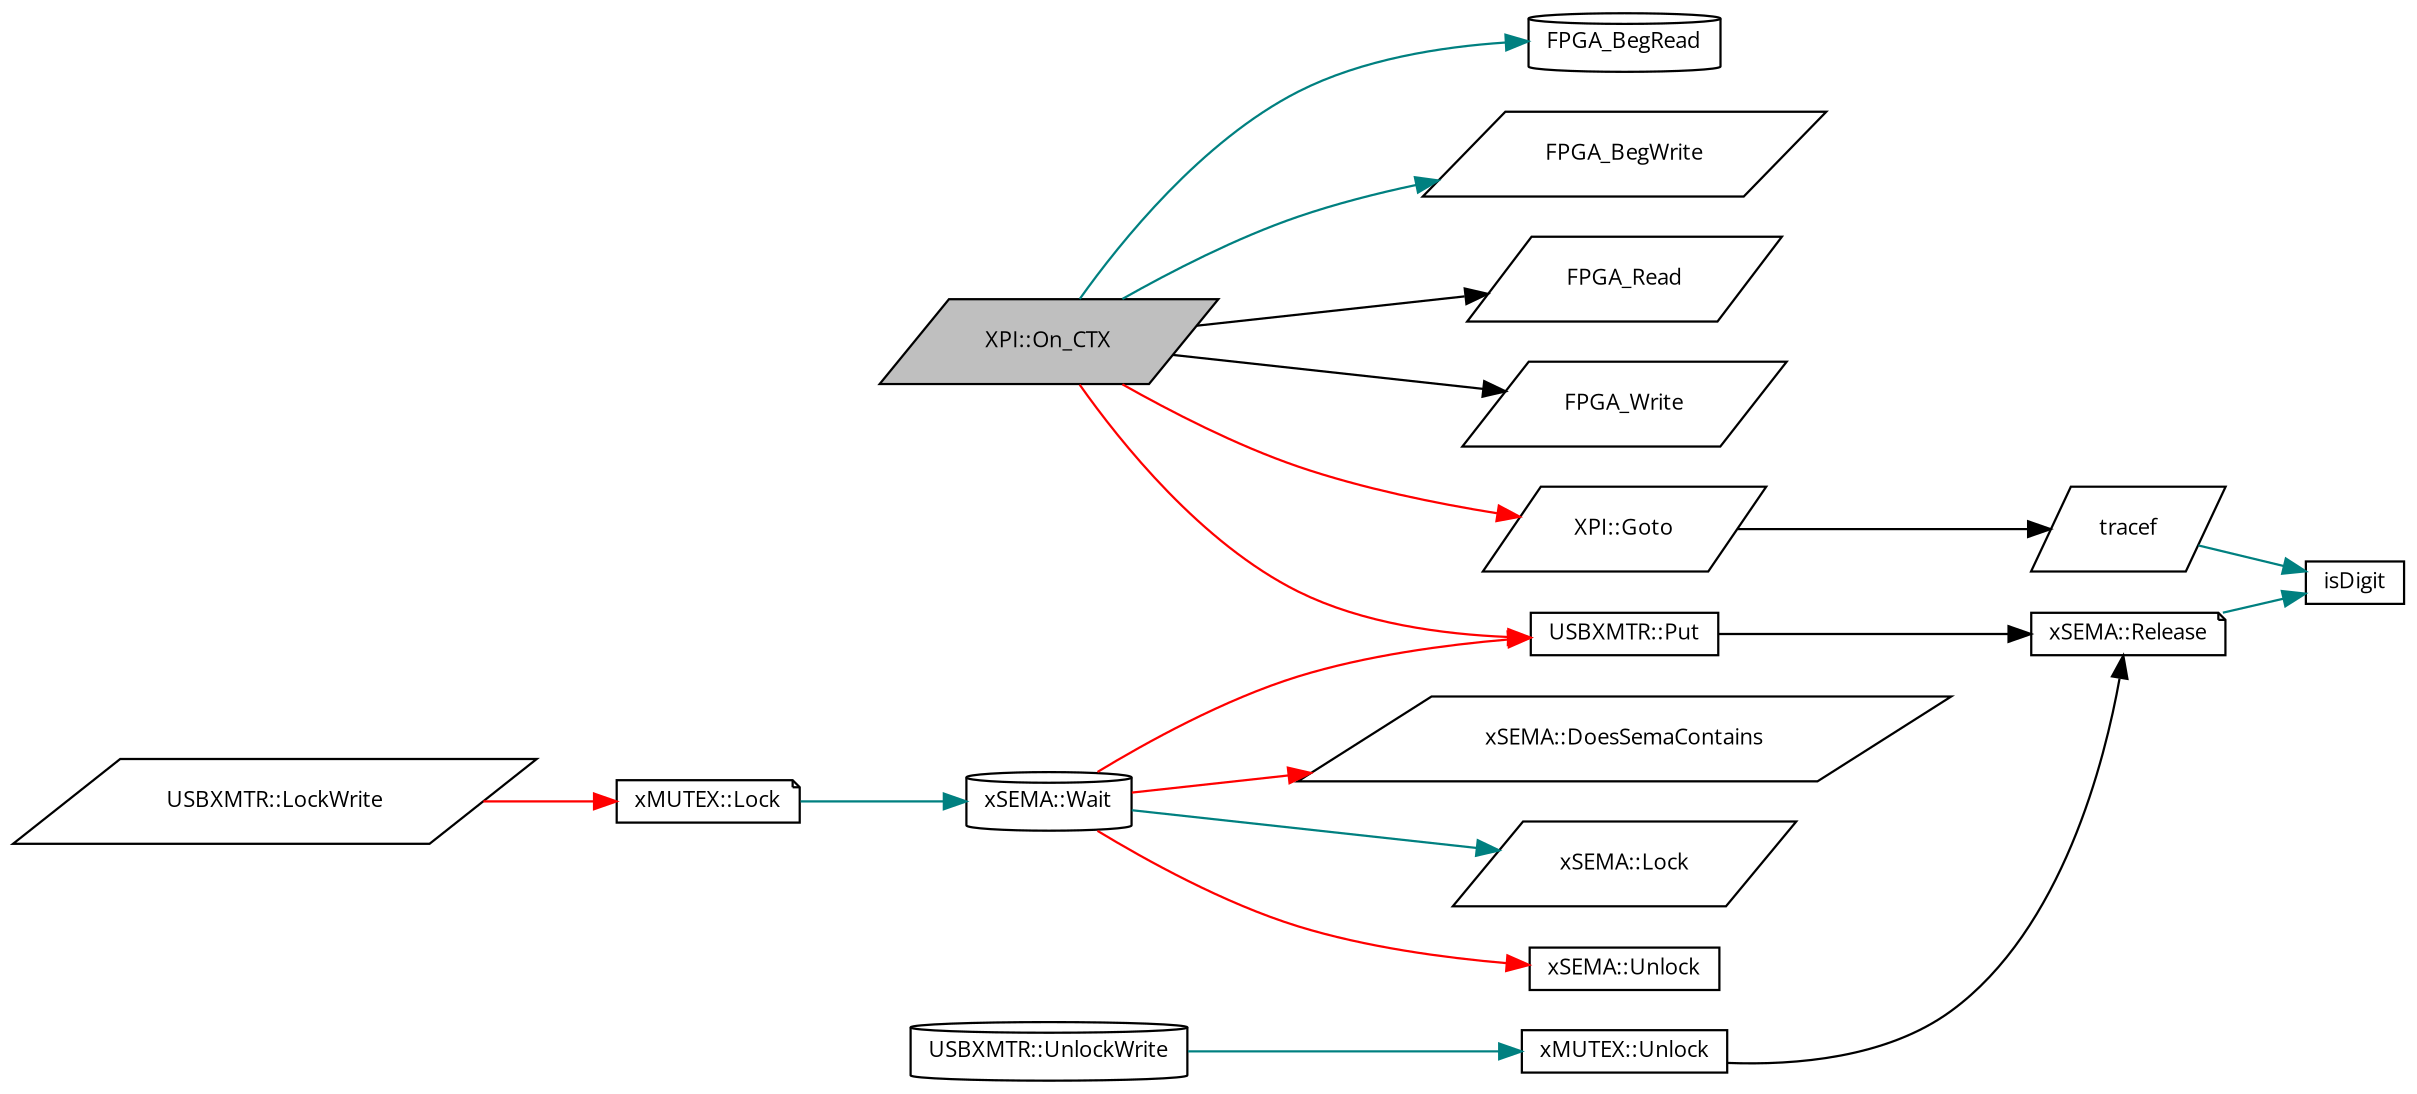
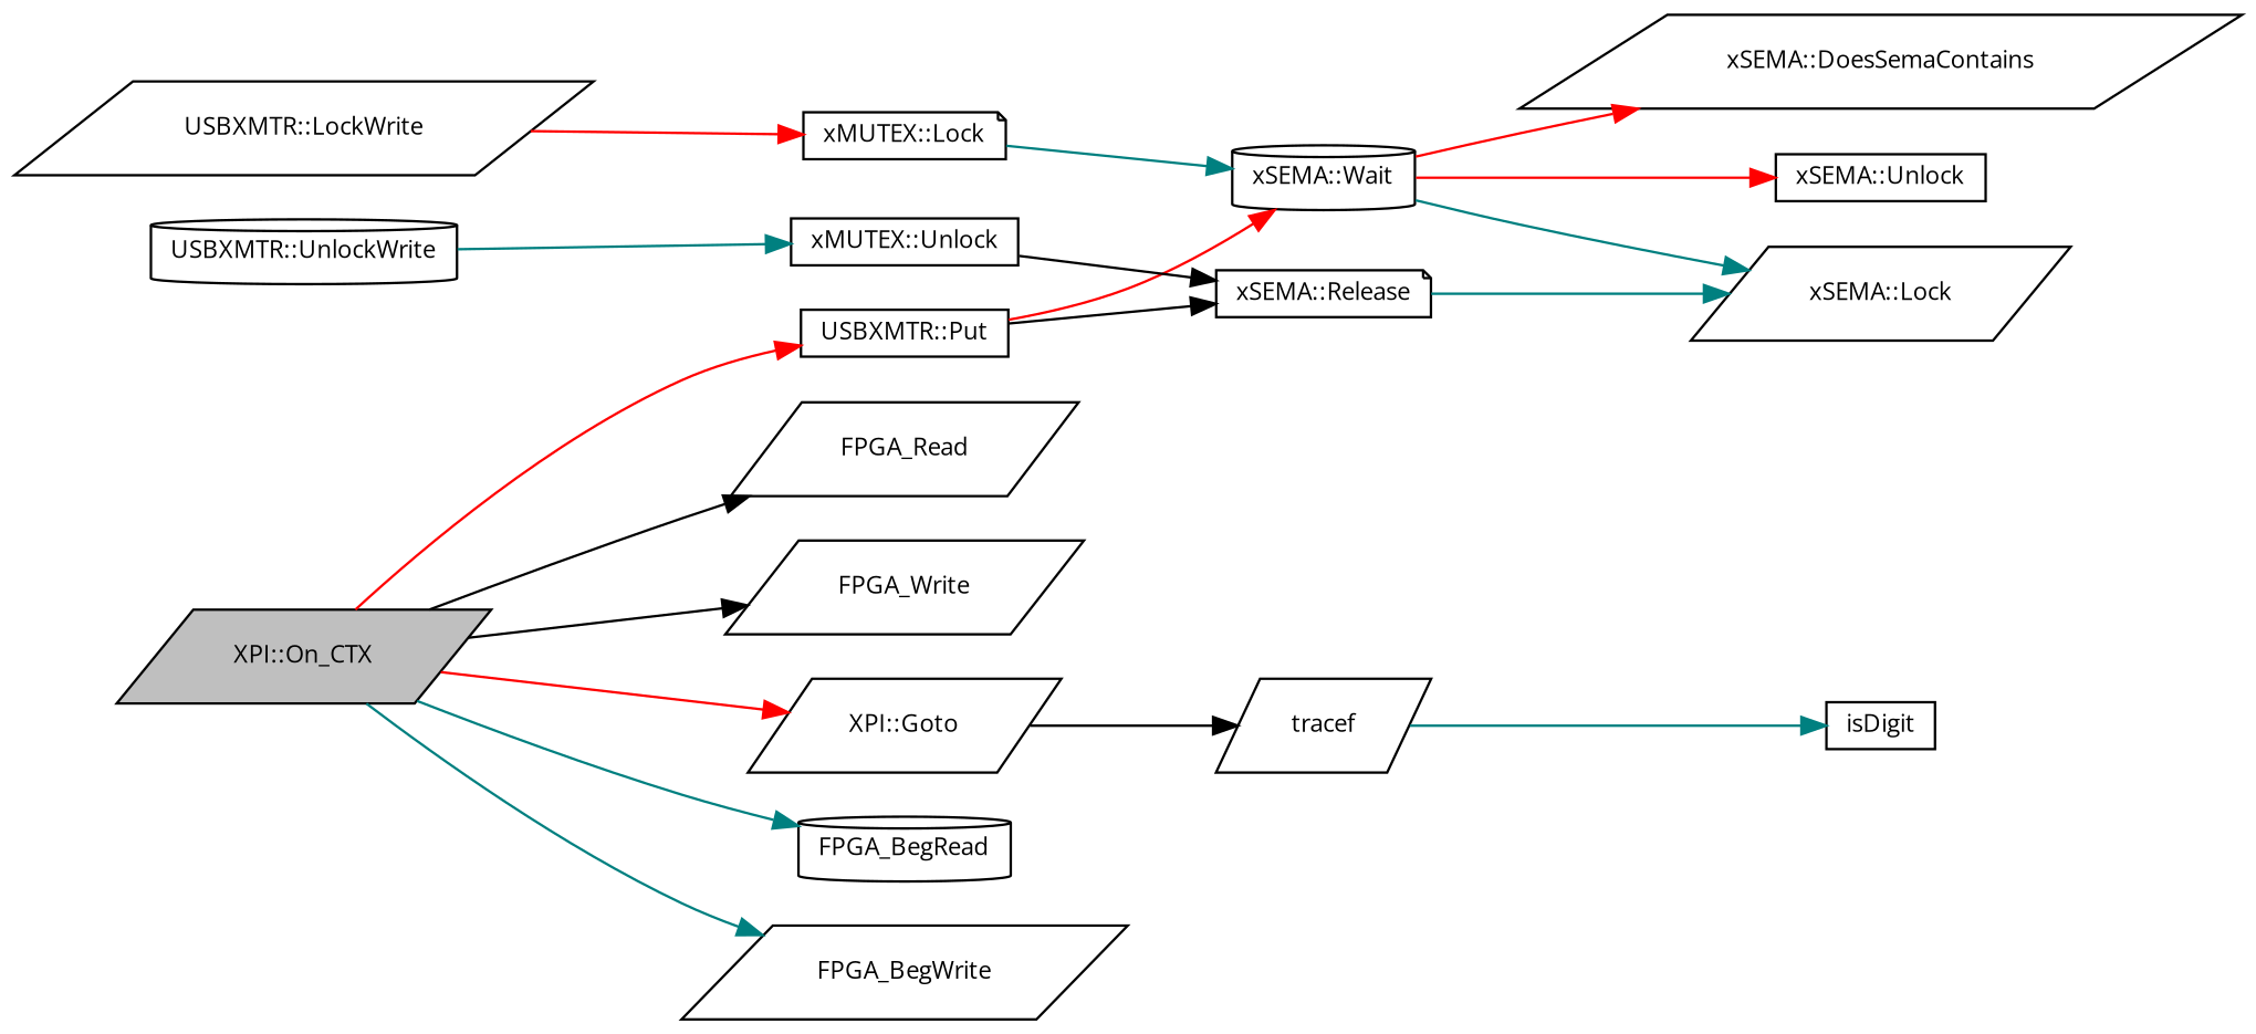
  digraph {
    fontname="Open Sans"
    rankdir=LR
    node [color=black fontname="Open Sans" fontsize=10 shape=parallelogram]
    edge [color=teal fontname="Open Sans" fontsize=10 labelfontname=FreeSans labelfontsize=10 style=solid]
    n1 [fillcolor=grey75 fontcolor=black height=0.2 label="XPI::On_CTX" style=filled width=0.4]
    n2 [height=0.2 label=FPGA_BegRead shape=cylinder width=0.4]
    n3 [height=0.2 label=FPGA_BegWrite width=0.4]
    n4 [height=0.2 label=FPGA_Read width=0.4]
    n5 [height=0.2 label=FPGA_Write width=0.4]
    n6 [height=0.2 label="XPI::Goto" width=0.4]
    n7 [height=0.2 label="USBXMTR::Put" shape=box width=0.4]
    n8 [height=0.2 label=tracef width=0.4]
    n9 [height=0.2 label="xSEMA::Wait" shape=cylinder width=0.4]
    n10 [height=0.2 label="xSEMA::Release" shape=note width=0.4]
    n11 [height=0.2 label=isDigit shape=box width=0.4]
    n12 [height=0.2 label="USBXMTR::LockWrite" width=0.4]
    n13 [height=0.2 label="xMUTEX::Lock" shape=note width=0.4]
    n14 [height=0.2 label="xSEMA::DoesSemaContains" width=0.4]
    n15 [height=0.2 label="xSEMA::Lock" width=0.4]
    n16 [height=0.2 label="xSEMA::Unlock" shape=box width=0.4]
    n17 [height=0.2 label="USBXMTR::UnlockWrite" shape=cylinder width=0.4]
    n18 [height=0.2 label="xMUTEX::Unlock" shape=box width=0.4]
    n1 -> n2
    n1 -> n3
    n1 -> n4 [color=black]
    n1 -> n5 [color=black]
    n1 -> n6 [color=red]
    n1 -> n7 [color=red]
    n6 -> n8 [color=black]
-   n9 -> n7 [color=red]
+   n7 -> n9 [color=red]
    n7 -> n10 [color=black]
    n8 -> n11
    n9 -> n14 [color=red]
    n9 -> n15
    n9 -> n16 [color=red]
-   n10 -> n11
+   n10 -> n15
    n12 -> n13 [color=red]
    n13 -> n9
    n17 -> n18
    n18 -> n10 [color=black]
  }
